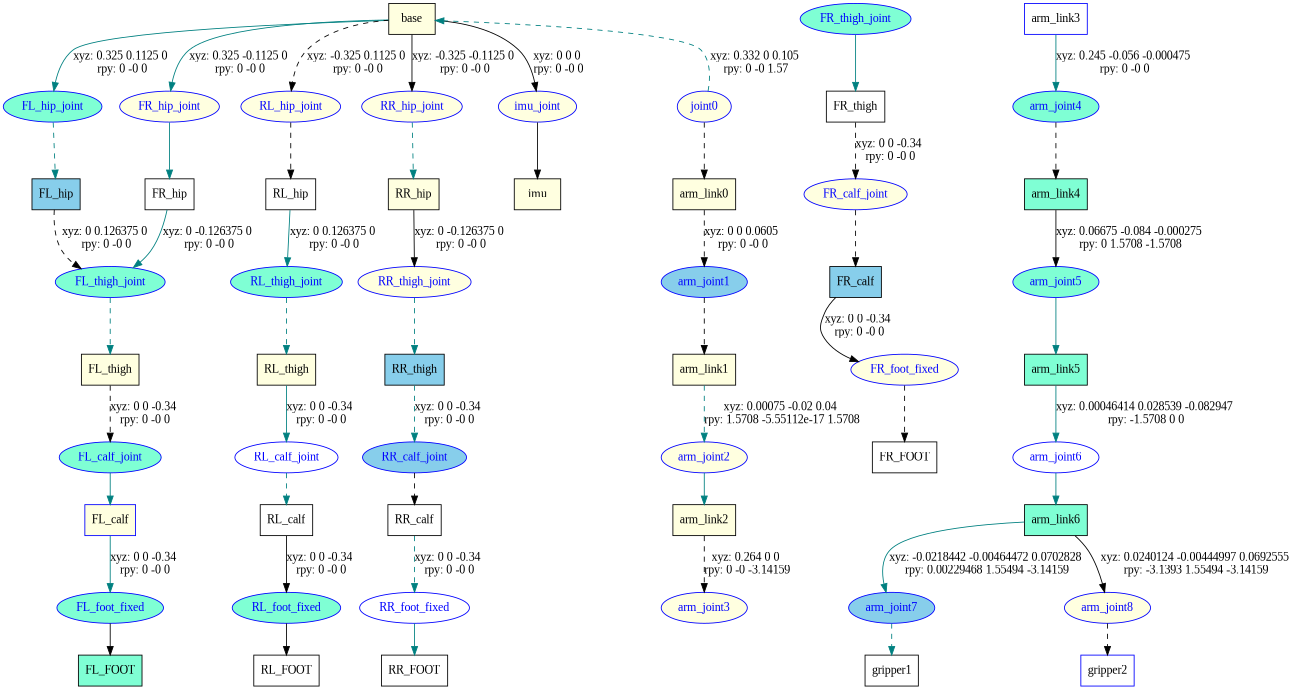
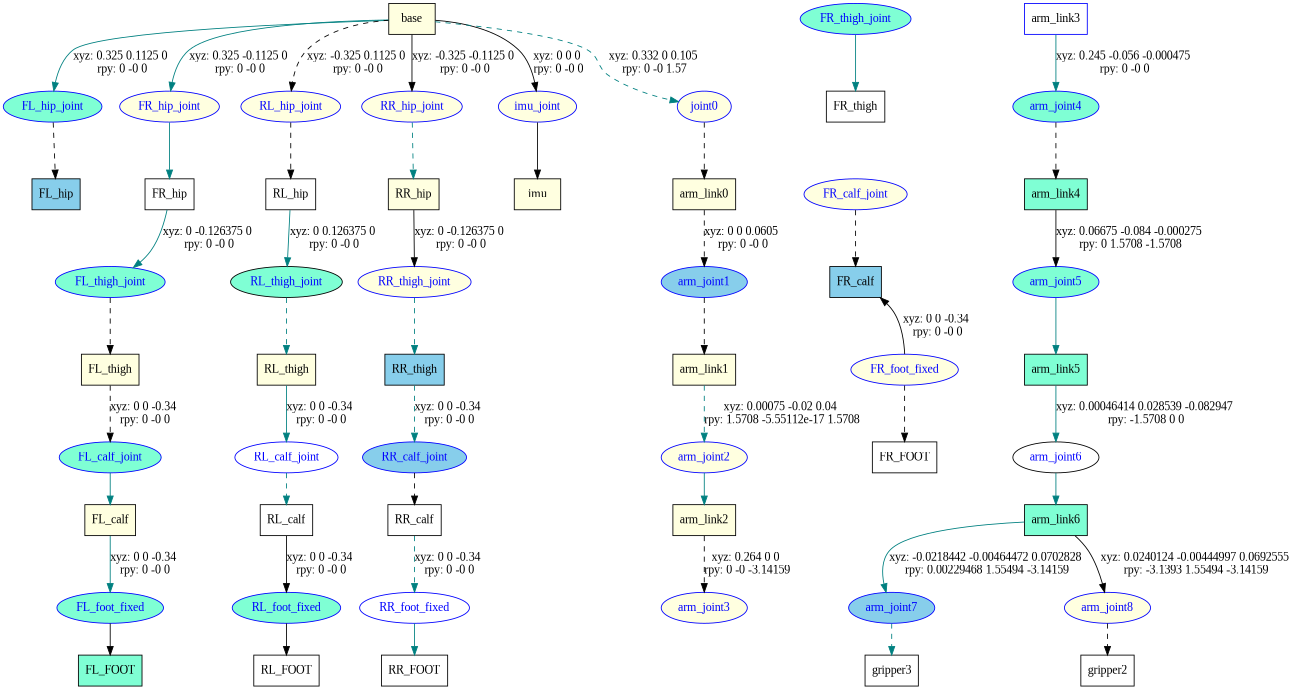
  digraph {
    fontname="Liberation Serif"
    node [fillcolor=lightyellow fontname="Liberation Serif" shape=box style=filled color=blue]
    edge [color=teal fontname="Liberation Serif" style=solid]
    n1 [label=base color=""]
    FL_hip_joint [fillcolor=aquamarine fontcolor=blue shape=ellipse]
    FR_hip_joint [fontcolor=blue shape=ellipse]
    RL_hip_joint [fontcolor=blue shape=ellipse]
    RR_hip_joint [fontcolor=blue shape=ellipse]
    imu_joint [fontcolor=blue shape=ellipse]
    joint0 [fontcolor=blue shape=ellipse]
    n8 [fillcolor=skyblue label=FL_hip color=""]
    n9 [fillcolor=white label=FR_hip color=""]
    n10 [fillcolor=white label=RL_hip color=""]
    n11 [label=RR_hip color=""]
    n12 [label=imu color=""]
    n13 [label=arm_link0 color=""]
    FL_thigh_joint [fillcolor=aquamarine fontcolor=blue shape=ellipse]
    n15 [label=FL_thigh color=""]
    FL_calf_joint [fillcolor=aquamarine fontcolor=blue shape=ellipse]
-   n17 [label=FL_calf]
+   n17 [label=FL_calf color=""]
    FL_foot_fixed [fillcolor=aquamarine fontcolor=blue shape=ellipse]
    n19 [fillcolor=aquamarine label=FL_FOOT color=""]
    FR_thigh_joint [fillcolor=aquamarine fontcolor=blue shape=ellipse]
    n21 [fillcolor=white label=FR_thigh color=""]
    FR_calf_joint [fontcolor=blue shape=ellipse]
    n23 [fillcolor=skyblue label=FR_calf color=""]
    FR_foot_fixed [fontcolor=blue shape=ellipse]
    n25 [fillcolor=white label=FR_FOOT color=""]
-   RL_thigh_joint [fillcolor=aquamarine fontcolor=blue shape=ellipse]
+   RL_thigh_joint [color=black fillcolor=aquamarine fontcolor=blue shape=ellipse]
    n27 [label=RL_thigh color=""]
    RL_calf_joint [fillcolor=white fontcolor=blue shape=ellipse]
    n29 [fillcolor=white label=RL_calf color=""]
    RL_foot_fixed [fillcolor=aquamarine fontcolor=blue shape=ellipse]
    n31 [fillcolor=white label=RL_FOOT color=""]
    RR_thigh_joint [fontcolor=blue shape=ellipse]
    n33 [fillcolor=skyblue label=RR_thigh color=""]
    RR_calf_joint [fillcolor=skyblue fontcolor=blue shape=ellipse]
    n35 [fillcolor=white label=RR_calf color=""]
    RR_foot_fixed [fillcolor=white fontcolor=blue shape=ellipse]
    n37 [fillcolor=white label=RR_FOOT color=""]
    arm_joint1 [fillcolor=skyblue fontcolor=blue shape=ellipse]
    n39 [label=arm_link1 color=""]
    arm_joint2 [fontcolor=blue shape=ellipse]
    n41 [label=arm_link2 color=""]
    arm_joint3 [fontcolor=blue shape=ellipse]
    n43 [fillcolor=white label=arm_link3]
    arm_joint4 [fillcolor=aquamarine fontcolor=blue shape=ellipse]
    n45 [fillcolor=aquamarine label=arm_link4 color=""]
    arm_joint5 [fillcolor=aquamarine fontcolor=blue shape=ellipse]
    n47 [fillcolor=aquamarine label=arm_link5 color=""]
-   arm_joint6 [fillcolor=white fontcolor=blue shape=ellipse]
+   arm_joint6 [color=black fillcolor=white fontcolor=blue shape=ellipse]
    n49 [fillcolor=aquamarine label=arm_link6 color=""]
    arm_joint7 [fillcolor=skyblue fontcolor=blue shape=ellipse]
    arm_joint8 [fontcolor=blue shape=ellipse]
-   n52 [fillcolor=white label=gripper1 color=""]
-   n53 [fillcolor=white label=gripper2]
+   n52 [fillcolor=white label=gripper3 color=""]
+   n53 [fillcolor=white label=gripper2 color=""]
    n1 -> FL_hip_joint [label="xyz: 0.325 0.1125 0 \nrpy: 0 -0 0"]
    n1 -> FR_hip_joint [label="xyz: 0.325 -0.1125 0 \nrpy: 0 -0 0"]
    n1 -> RL_hip_joint [color=black label="xyz: -0.325 0.1125 0 \nrpy: 0 -0 0" style=dashed]
    n1 -> RR_hip_joint [color=black label="xyz: -0.325 -0.1125 0 \nrpy: 0 -0 0"]
    n1 -> imu_joint [color=black label="xyz: 0 0 0 \nrpy: 0 -0 0"]
-   joint0 -> n1 [label="xyz: 0.332 0 0.105 \nrpy: 0 -0 1.57" style=dashed]
-   FL_hip_joint -> n8 [style=dashed]
+   n1 -> joint0 [label="xyz: 0.332 0 0.105 \nrpy: 0 -0 1.57" style=dashed]
+   FL_hip_joint -> n8 [color=black style=dashed]
    FR_hip_joint -> n9
    RL_hip_joint -> n10 [color=black style=dashed]
    RR_hip_joint -> n11 [style=dashed]
    imu_joint -> n12 [color=black]
    joint0 -> n13 [color=black style=dashed]
-   n8 -> FL_thigh_joint [color=black label="xyz: 0 0.126375 0 \nrpy: 0 -0 0" style=dashed]
    n9 -> FL_thigh_joint [label="xyz: 0 -0.126375 0 \nrpy: 0 -0 0"]
    n10 -> RL_thigh_joint [label="xyz: 0 0.126375 0 \nrpy: 0 -0 0"]
    n11 -> RR_thigh_joint [color=black label="xyz: 0 -0.126375 0 \nrpy: 0 -0 0"]
    n13 -> arm_joint1 [color=black label="xyz: 0 0 0.0605 \nrpy: 0 -0 0" style=dashed]
-   FL_thigh_joint -> n15 [style=dashed]
+   FL_thigh_joint -> n15 [color=black style=dashed]
    n15 -> FL_calf_joint [color=black label="xyz: 0 0 -0.34 \nrpy: 0 -0 0" style=dashed]
    FL_calf_joint -> n17
    n17 -> FL_foot_fixed [label="xyz: 0 0 -0.34 \nrpy: 0 -0 0"]
    FL_foot_fixed -> n19 [color=black]
    FR_thigh_joint -> n21
-   n21 -> FR_calf_joint [color=black label="xyz: 0 0 -0.34 \nrpy: 0 -0 0" style=dashed]
    FR_calf_joint -> n23 [color=black style=dashed]
-   n23 -> FR_foot_fixed [color=black label="xyz: 0 0 -0.34 \nrpy: 0 -0 0"]
+   FR_foot_fixed -> n23 [color=black label="xyz: 0 0 -0.34 \nrpy: 0 -0 0"]
    FR_foot_fixed -> n25 [color=black style=dashed]
    RL_thigh_joint -> n27 [style=dashed]
    n27 -> RL_calf_joint [label="xyz: 0 0 -0.34 \nrpy: 0 -0 0"]
    RL_calf_joint -> n29 [style=dashed]
    n29 -> RL_foot_fixed [color=black label="xyz: 0 0 -0.34 \nrpy: 0 -0 0"]
    RL_foot_fixed -> n31 [color=black]
    RR_thigh_joint -> n33 [style=dashed]
    n33 -> RR_calf_joint [label="xyz: 0 0 -0.34 \nrpy: 0 -0 0" style=dashed]
    RR_calf_joint -> n35 [color=black style=dashed]
    n35 -> RR_foot_fixed [label="xyz: 0 0 -0.34 \nrpy: 0 -0 0" style=dashed]
    RR_foot_fixed -> n37
    arm_joint1 -> n39 [color=black style=dashed]
    n39 -> arm_joint2 [label="xyz: 0.00075 -0.02 0.04 \nrpy: 1.5708 -5.55112e-17 1.5708" style=dashed]
    arm_joint2 -> n41
    n41 -> arm_joint3 [color=black label="xyz: 0.264 0 0 \nrpy: 0 -0 -3.14159" style=dashed]
    n43 -> arm_joint4 [label="xyz: 0.245 -0.056 -0.000475 \nrpy: 0 -0 0"]
    arm_joint4 -> n45 [color=black style=dashed]
    n45 -> arm_joint5 [color=black label="xyz: 0.06675 -0.084 -0.000275 \nrpy: 0 1.5708 -1.5708"]
    arm_joint5 -> n47
    n47 -> arm_joint6 [label="xyz: 0.00046414 0.028539 -0.082947 \nrpy: -1.5708 0 0"]
    arm_joint6 -> n49
    n49 -> arm_joint7 [label="xyz: -0.0218442 -0.00464472 0.0702828 \nrpy: 0.00229468 1.55494 -3.14159"]
    n49 -> arm_joint8 [color=black label="xyz: 0.0240124 -0.00444997 0.0692555 \nrpy: -3.1393 1.55494 -3.14159"]
    arm_joint7 -> n52 [style=dashed]
    arm_joint8 -> n53 [color=black style=dashed]
  }
